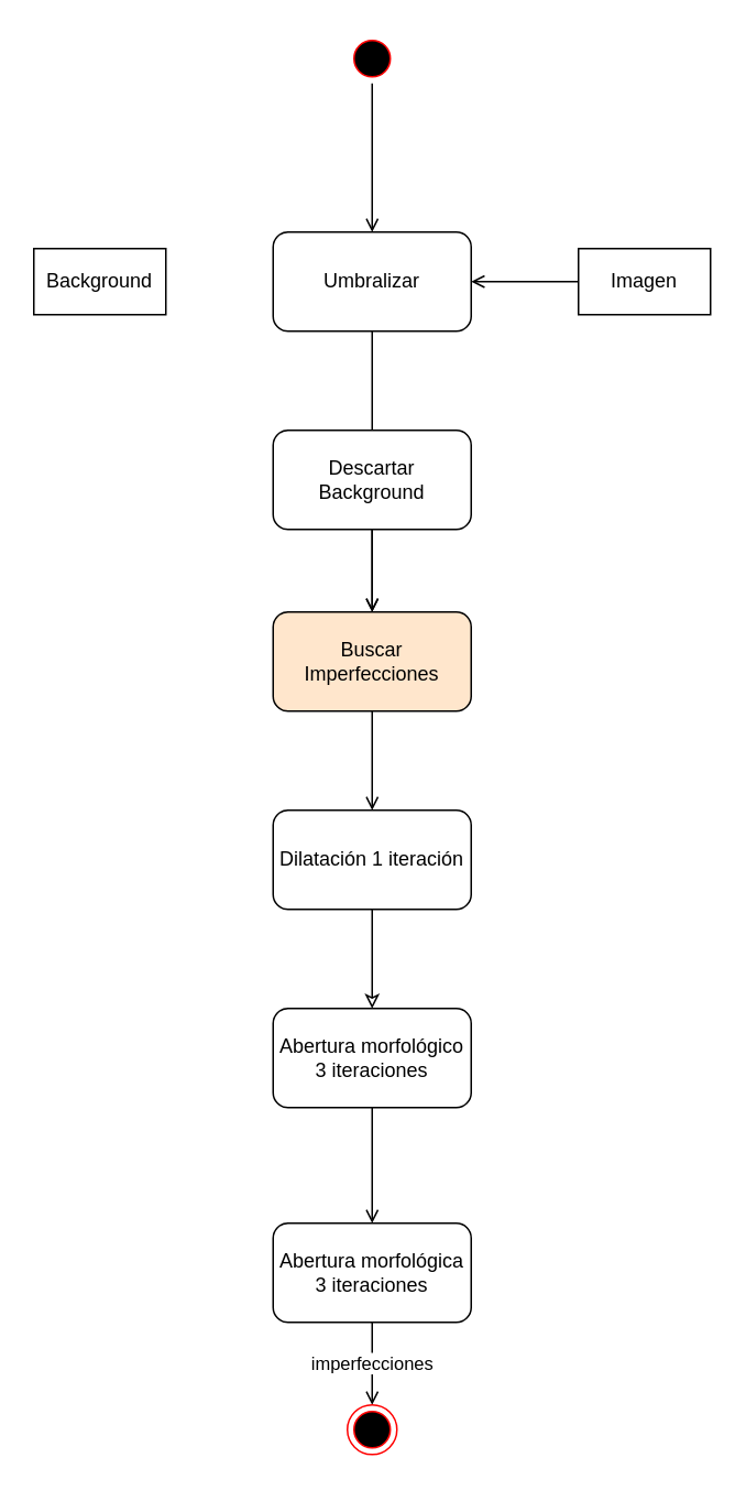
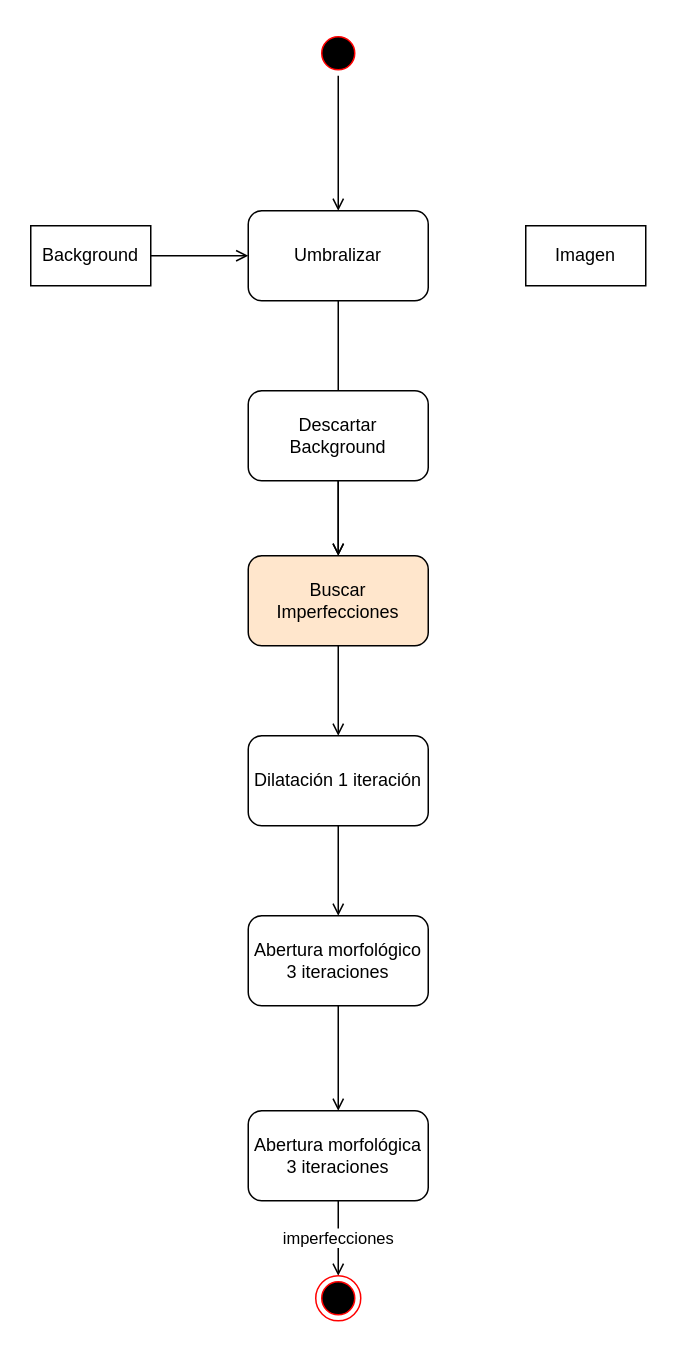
  <mxCell id="0" />
  <mxCell id="1" parent="0" />
  <mxCell id="2" value="Imagen" style="rounded=0;whiteSpace=wrap;html=1;" vertex="1" parent="1"><mxGeometry x="350" y="150" width="80" height="40" as="geometry" /></mxCell>
  <mxCell id="3" value="Umbralizar" style="rounded=1;whiteSpace=wrap;html=1;" vertex="1" parent="1"><mxGeometry x="165" y="140" width="120" height="60" as="geometry" /></mxCell>
- <mxCell id="4" value="" style="endArrow=open;html=1;exitX=0;exitY=0.5;exitDx=0;exitDy=0;endFill=0;entryX=1;entryY=0.5;entryDx=0;entryDy=0;" edge="1" parent="1" source="2" target="3"><mxGeometry width="50" height="50" relative="1" as="geometry"><mxPoint x="235" y="60" as="sourcePoint" /><mxPoint x="235" y="150" as="targetPoint" /></mxGeometry></mxCell>
  <mxCell id="5" value="" style="edgeStyle=orthogonalEdgeStyle;rounded=0;orthogonalLoop=1;jettySize=auto;html=1;endArrow=open;endFill=0;" edge="1" parent="1" source="6" target="8"><mxGeometry relative="1" as="geometry" /></mxCell>
  <mxCell id="6" value="Descartar Background" style="rounded=1;whiteSpace=wrap;html=1;" vertex="1" parent="1"><mxGeometry x="165" y="260" width="120" height="60" as="geometry" /></mxCell>
  <mxCell id="7" value="" style="endArrow=none;html=1;exitX=0.5;exitY=1;exitDx=0;exitDy=0;endFill=0;entryX=0.5;entryY=0;entryDx=0;entryDy=0;" edge="1" parent="1" source="3" target="6"><mxGeometry width="50" height="50" relative="1" as="geometry"><mxPoint x="224.5" y="210" as="sourcePoint" /><mxPoint x="224.5" y="300" as="targetPoint" /></mxGeometry></mxCell>
  <mxCell id="8" value="Buscar Imperfecciones" style="rounded=1;whiteSpace=wrap;html=1;fillColor=#ffe6cc;" vertex="1" parent="1"><mxGeometry x="165" y="370" width="120" height="60" as="geometry" /></mxCell>
  <mxCell id="9" value="" style="endArrow=open;html=1;exitX=0.5;exitY=1;exitDx=0;exitDy=0;endFill=0;entryX=0.5;entryY=0;entryDx=0;entryDy=0;" edge="1" parent="1" source="6" target="8"><mxGeometry width="50" height="50" relative="1" as="geometry"><mxPoint x="235" y="210" as="sourcePoint" /><mxPoint x="235" y="270" as="targetPoint" /></mxGeometry></mxCell>
  <mxCell id="10" value="Dilatación 1 iteración" style="rounded=1;whiteSpace=wrap;html=1;" vertex="1" parent="1"><mxGeometry x="165" y="490" width="120" height="60" as="geometry" /></mxCell>
  <mxCell id="11" value="" style="edgeStyle=orthogonalEdgeStyle;rounded=0;orthogonalLoop=1;jettySize=auto;html=1;endArrow=open;endFill=0;exitX=0.5;exitY=1;exitDx=0;exitDy=0;entryX=0.5;entryY=0;entryDx=0;entryDy=0;" edge="1" parent="1" source="8" target="10"><mxGeometry relative="1" as="geometry"><mxPoint x="235" y="330" as="sourcePoint" /><mxPoint x="235" y="380" as="targetPoint" /></mxGeometry></mxCell>
  <mxCell id="12" value="Abertura morfológico 3 iteraciones" style="rounded=1;whiteSpace=wrap;html=1;" vertex="1" parent="1"><mxGeometry x="165" y="610" width="120" height="60" as="geometry" /></mxCell>
- <mxCell id="13" value="" style="edgeStyle=orthogonalEdgeStyle;rounded=0;orthogonalLoop=1;jettySize=auto;html=1;endArrow=classic;endFill=0;exitX=0.5;exitY=1;exitDx=0;exitDy=0;entryX=0.5;entryY=0;entryDx=0;entryDy=0;" edge="1" parent="1" source="10" target="12"><mxGeometry relative="1" as="geometry"><mxPoint x="235" y="440" as="sourcePoint" /><mxPoint x="235" y="500" as="targetPoint" /></mxGeometry></mxCell>
+ <mxCell id="13" value="" style="edgeStyle=orthogonalEdgeStyle;rounded=0;orthogonalLoop=1;jettySize=auto;html=1;endArrow=open;endFill=0;exitX=0.5;exitY=1;exitDx=0;exitDy=0;entryX=0.5;entryY=0;entryDx=0;entryDy=0;" edge="1" parent="1" source="10" target="12"><mxGeometry relative="1" as="geometry"><mxPoint x="235" y="440" as="sourcePoint" /><mxPoint x="235" y="500" as="targetPoint" /></mxGeometry></mxCell>
  <mxCell id="14" value="Abertura morfológica 3 iteraciones" style="rounded=1;whiteSpace=wrap;html=1;" vertex="1" parent="1"><mxGeometry x="165" y="740" width="120" height="60" as="geometry" /></mxCell>
  <mxCell id="15" value="" style="edgeStyle=orthogonalEdgeStyle;rounded=0;orthogonalLoop=1;jettySize=auto;html=1;endArrow=open;endFill=0;exitX=0.5;exitY=1;exitDx=0;exitDy=0;entryX=0.5;entryY=0;entryDx=0;entryDy=0;" edge="1" parent="1" source="12" target="14"><mxGeometry relative="1" as="geometry"><mxPoint x="235" y="560" as="sourcePoint" /><mxPoint x="235" y="620" as="targetPoint" /></mxGeometry></mxCell>
  <mxCell id="16" value="imperfecciones" style="edgeStyle=orthogonalEdgeStyle;rounded=0;orthogonalLoop=1;jettySize=auto;html=1;endArrow=open;endFill=0;exitX=0.5;exitY=1;exitDx=0;exitDy=0;entryX=0.5;entryY=0;entryDx=0;entryDy=0;" edge="1" parent="1" source="14" target="17"><mxGeometry relative="1" as="geometry"><mxPoint x="235" y="680" as="sourcePoint" /><mxPoint x="225" y="850" as="targetPoint" /></mxGeometry></mxCell>
  <mxCell id="17" value="" style="ellipse;html=1;shape=endState;fillColor=#000000;strokeColor=#ff0000;" vertex="1" parent="1"><mxGeometry x="210" y="850" width="30" height="30" as="geometry" /></mxCell>
  <mxCell id="18" value="" style="ellipse;html=1;shape=startState;fillColor=#000000;strokeColor=#ff0000;" vertex="1" parent="1"><mxGeometry x="210" y="20" width="30" height="30" as="geometry" /></mxCell>
  <mxCell id="19" value="" style="endArrow=open;html=1;exitX=0.5;exitY=1;exitDx=0;exitDy=0;endFill=0;entryX=0.5;entryY=0;entryDx=0;entryDy=0;" edge="1" parent="1" source="18" target="3"><mxGeometry width="50" height="50" relative="1" as="geometry"><mxPoint x="224.5" y="60" as="sourcePoint" /><mxPoint x="224.5" y="120" as="targetPoint" /></mxGeometry></mxCell>
  <mxCell id="20" value="Background" style="rounded=0;whiteSpace=wrap;html=1;" vertex="1" parent="1"><mxGeometry x="20" y="150" width="80" height="40" as="geometry" /></mxCell>
+ <mxCell id="21" value="" style="endArrow=open;html=1;exitX=1;exitY=0.5;exitDx=0;exitDy=0;endFill=0;entryX=0;entryY=0.5;entryDx=0;entryDy=0;" edge="1" parent="1" source="20" target="3"><mxGeometry width="50" height="50" relative="1" as="geometry"><mxPoint x="-95" y="60" as="sourcePoint" /><mxPoint x="-45" y="170" as="targetPoint" /></mxGeometry></mxCell>
